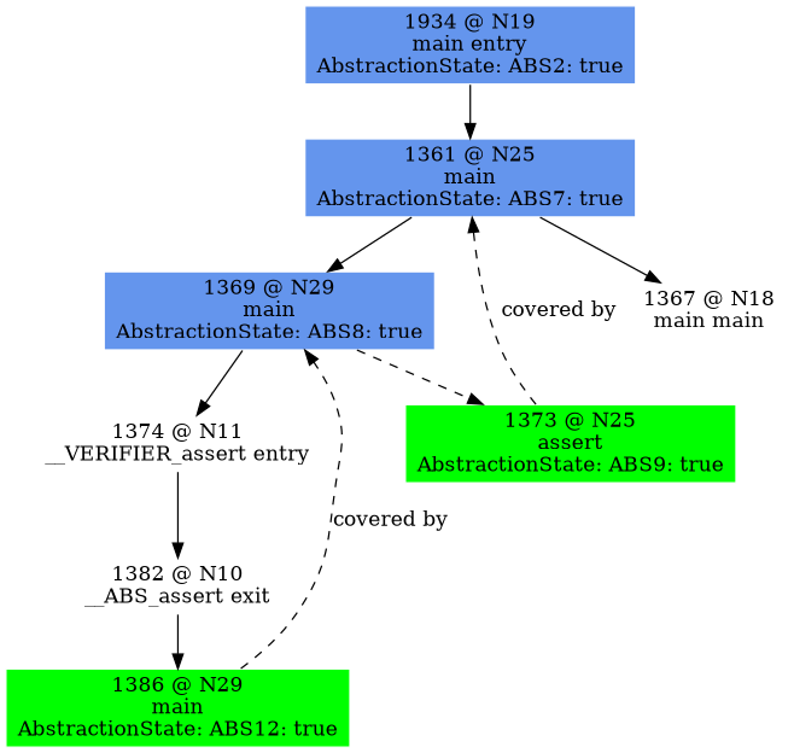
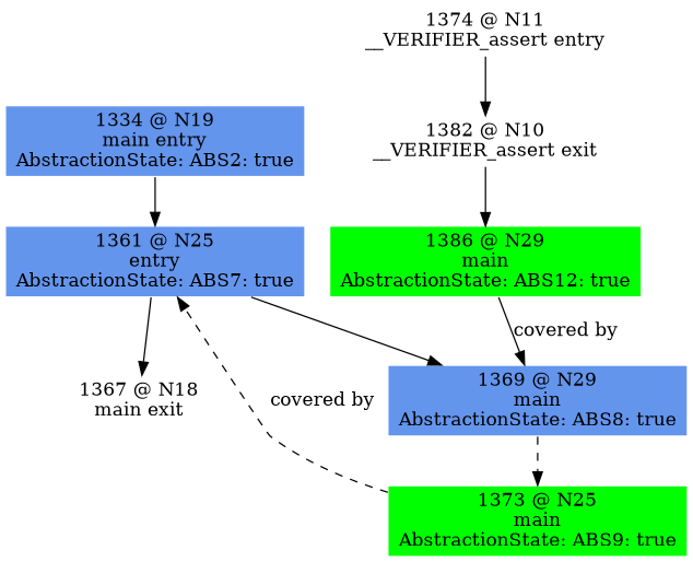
  digraph {
    node [color=white shape=box style=filled]
-   n1 [fillcolor=cornflowerblue label="1934 @ N19\nmain entry\nAbstractionState: ABS2: true\n"]
-   n2 [fillcolor=cornflowerblue label="1361 @ N25\nmain\nAbstractionState: ABS7: true\n"]
+   n1 [fillcolor=cornflowerblue label="1334 @ N19\nmain entry\nAbstractionState: ABS2: true\n"]
+   n2 [fillcolor=cornflowerblue label="1361 @ N25\nentry\nAbstractionState: ABS7: true\n"]
    n3 [fillcolor=cornflowerblue label="1369 @ N29\nmain\nAbstractionState: ABS8: true\n"]
-   n4 [label="1367 @ N18\nmain main\n"]
+   n4 [label="1367 @ N18\nmain exit\n"]
    n5 [label="1374 @ N11\n__VERIFIER_assert entry\n"]
-   n6 [fillcolor=green label="1373 @ N25\nassert\nAbstractionState: ABS9: true\n"]
-   n7 [label="1382 @ N10\n__ABS_assert exit\n"]
+   n6 [fillcolor=green label="1373 @ N25\nmain\nAbstractionState: ABS9: true\n"]
+   n7 [label="1382 @ N10\n__VERIFIER_assert exit\n"]
    n8 [fillcolor=green label="1386 @ N29\nmain\nAbstractionState: ABS12: true\n"]
    n1 -> n2
    n2 -> n3
    n2 -> n4
-   n3 -> n5
    n3 -> n6 [style=dashed]
    n5 -> n7
    n6 -> n2 [label="covered by" style=dashed weight=0]
    n7 -> n8
-   n8 -> n3 [label="covered by" style=dashed weight=0]
+   n8 -> n3 [label="covered by" style=solid weight=0]
  }
